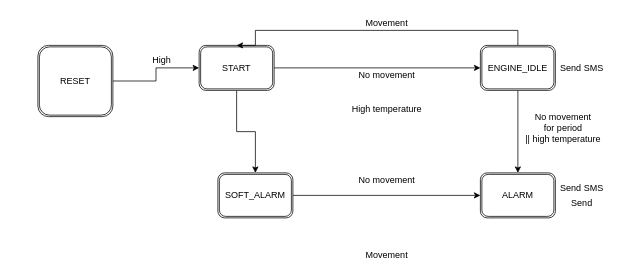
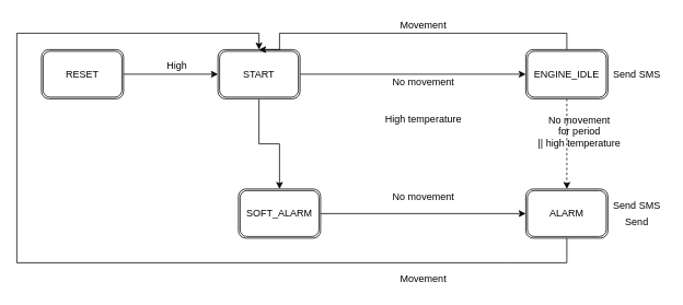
  <mxCell id="0" />
  <mxCell id="1" parent="0" />
  <mxCell id="2" style="edgeStyle=orthogonalEdgeStyle;rounded=0;orthogonalLoop=1;jettySize=auto;html=1;entryX=0;entryY=0.5;entryDx=0;entryDy=0;" edge="1" parent="1" source="4" target="7"><mxGeometry relative="1" as="geometry" /></mxCell>
  <mxCell id="3" style="edgeStyle=orthogonalEdgeStyle;rounded=0;orthogonalLoop=1;jettySize=auto;html=1;entryX=0.5;entryY=0;entryDx=0;entryDy=0;" edge="1" parent="1" source="4" target="9"><mxGeometry relative="1" as="geometry" /></mxCell>
  <mxCell id="4" value="START" style="shape=ext;double=1;rounded=1;whiteSpace=wrap;html=1;" parent="1" vertex="1"><mxGeometry x="265" y="60" width="100" height="60" as="geometry" /></mxCell>
- <mxCell id="5" style="edgeStyle=orthogonalEdgeStyle;rounded=0;orthogonalLoop=1;jettySize=auto;html=1;entryX=0.5;entryY=0;entryDx=0;entryDy=0;" edge="1" parent="1" source="7" target="11"><mxGeometry relative="1" as="geometry" /></mxCell>
+ <mxCell id="5" style="edgeStyle=orthogonalEdgeStyle;rounded=0;orthogonalLoop=1;jettySize=auto;html=1;entryX=0.5;entryY=0;entryDx=0;entryDy=0;dashed=1;" edge="1" parent="1" source="7" target="11"><mxGeometry relative="1" as="geometry" /></mxCell>
  <mxCell id="6" style="edgeStyle=orthogonalEdgeStyle;rounded=0;orthogonalLoop=1;jettySize=auto;html=1;entryX=0.5;entryY=0;entryDx=0;entryDy=0;" edge="1" parent="1" source="7" target="4"><mxGeometry relative="1" as="geometry"><Array as="points"><mxPoint x="690" y="40" /><mxPoint x="340" y="40" /></Array></mxGeometry></mxCell>
  <mxCell id="7" value="ENGINE_IDLE" style="shape=ext;double=1;rounded=1;whiteSpace=wrap;html=1;" parent="1" vertex="1"><mxGeometry x="640" y="60" width="100" height="60" as="geometry" /></mxCell>
  <mxCell id="8" style="edgeStyle=orthogonalEdgeStyle;rounded=0;orthogonalLoop=1;jettySize=auto;html=1;" edge="1" parent="1" source="9" target="11"><mxGeometry relative="1" as="geometry" /></mxCell>
  <mxCell id="9" value="SOFT_ALARM&lt;span style=&quot;color: rgba(0 , 0 , 0 , 0) ; font-family: monospace ; font-size: 0px&quot;&gt;%3CmxGraphModel%3E%3Croot%3E%3CmxCell%20id%3D%220%22%2F%3E%3CmxCell%20id%3D%221%22%20parent%3D%220%22%2F%3E%3CmxCell%20id%3D%222%22%20value%3D%22ENGINE_IDLE%22%20style%3D%22shape%3Dext%3Bdouble%3D1%3Brounded%3D1%3BwhiteSpace%3Dwrap%3Bhtml%3D1%3B%22%20vertex%3D%221%22%20parent%3D%221%22%3E%3CmxGeometry%20x%3D%22420%22%20y%3D%2260%22%20width%3D%22100%22%20height%3D%2260%22%20as%3D%22geometry%22%2F%3E%3C%2FmxCell%3E%3C%2Froot%3E%3C%2FmxGraphModel%3E&lt;/span&gt;" style="shape=ext;double=1;rounded=1;whiteSpace=wrap;html=1;" parent="1" vertex="1"><mxGeometry x="290" y="230" width="100" height="60" as="geometry" /></mxCell>
+ <mxCell id="10" style="edgeStyle=orthogonalEdgeStyle;rounded=0;orthogonalLoop=1;jettySize=auto;html=1;entryX=0.5;entryY=0;entryDx=0;entryDy=0;" edge="1" parent="1" source="11" target="4"><mxGeometry relative="1" as="geometry"><Array as="points"><mxPoint x="620" y="320" /><mxPoint x="20" y="320" /><mxPoint x="20" y="40" /><mxPoint x="270" y="40" /></Array></mxGeometry></mxCell>
  <mxCell id="11" value="ALARM" style="shape=ext;double=1;rounded=1;whiteSpace=wrap;html=1;" parent="1" vertex="1"><mxGeometry x="640" y="230" width="100" height="60" as="geometry" /></mxCell>
  <mxCell id="12" value="No movement" style="text;html=1;align=center;verticalAlign=middle;resizable=0;points=[];autosize=1;strokeColor=none;" vertex="1" parent="1"><mxGeometry x="470" y="90" width="90" height="20" as="geometry" /></mxCell>
  <mxCell id="13" value="High temperature" style="text;html=1;align=center;verticalAlign=middle;resizable=0;points=[];autosize=1;strokeColor=none;" vertex="1" parent="1"><mxGeometry x="460" y="135" width="110" height="20" as="geometry" /></mxCell>
  <mxCell id="14" value="Movement" style="text;html=1;align=center;verticalAlign=middle;resizable=0;points=[];autosize=1;strokeColor=none;" vertex="1" parent="1"><mxGeometry x="480" y="20" width="70" height="20" as="geometry" /></mxCell>
  <mxCell id="15" value="Send SMS" style="text;html=1;align=center;verticalAlign=middle;resizable=0;points=[];autosize=1;strokeColor=none;" vertex="1" parent="1"><mxGeometry x="740" y="80" width="70" height="20" as="geometry" /></mxCell>
- <mxCell id="16" value="No movement&lt;br&gt;for period&lt;br&gt;|| high temperature" style="text;html=1;align=center;verticalAlign=middle;resizable=0;points=[];autosize=1;strokeColor=none;" vertex="1" parent="1"><mxGeometry x="690" y="145" width="120" height="50" as="geometry" /></mxCell>
+ <mxCell id="16" value="No movement&lt;br&gt;for period&lt;br&gt;|| high temperature" style="text;html=1;align=center;verticalAlign=middle;resizable=0;points=[];autosize=1;strokeColor=none;" vertex="1" parent="1"><mxGeometry x="645" y="135" width="120" height="50" as="geometry" /></mxCell>
  <mxCell id="17" value="Movement" style="text;html=1;align=center;verticalAlign=middle;resizable=0;points=[];autosize=1;strokeColor=none;" vertex="1" parent="1"><mxGeometry x="480" y="330" width="70" height="20" as="geometry" /></mxCell>
  <mxCell id="18" value="No movement" style="text;html=1;align=center;verticalAlign=middle;resizable=0;points=[];autosize=1;strokeColor=none;" vertex="1" parent="1"><mxGeometry x="470" y="230" width="90" height="20" as="geometry" /></mxCell>
  <mxCell id="19" style="edgeStyle=orthogonalEdgeStyle;rounded=0;orthogonalLoop=1;jettySize=auto;html=1;entryX=0;entryY=0.5;entryDx=0;entryDy=0;" edge="1" parent="1" source="20" target="4"><mxGeometry relative="1" as="geometry" /></mxCell>
- <mxCell id="20" value="RESET" style="shape=ext;double=1;rounded=1;whiteSpace=wrap;html=1;" vertex="1" parent="1"><mxGeometry x="50" y="60" width="100" height="95" as="geometry" /></mxCell>
+ <mxCell id="20" value="RESET" style="shape=ext;double=1;rounded=1;whiteSpace=wrap;html=1;" vertex="1" parent="1"><mxGeometry x="50" y="60" width="100" height="60" as="geometry" /></mxCell>
  <mxCell id="21" value="High" style="text;html=1;align=center;verticalAlign=middle;resizable=0;points=[];autosize=1;strokeColor=none;" vertex="1" parent="1"><mxGeometry x="190" y="70" width="50" height="20" as="geometry" /></mxCell>
  <mxCell id="22" value="Send SMS" style="text;html=1;align=center;verticalAlign=middle;resizable=0;points=[];autosize=1;strokeColor=none;" vertex="1" parent="1"><mxGeometry x="740" y="240" width="70" height="20" as="geometry" /></mxCell>
  <mxCell id="23" value="Send" style="text;html=1;align=center;verticalAlign=middle;resizable=0;points=[];autosize=1;strokeColor=none;" vertex="1" parent="1"><mxGeometry x="750" y="260" width="50" height="20" as="geometry" /></mxCell>
